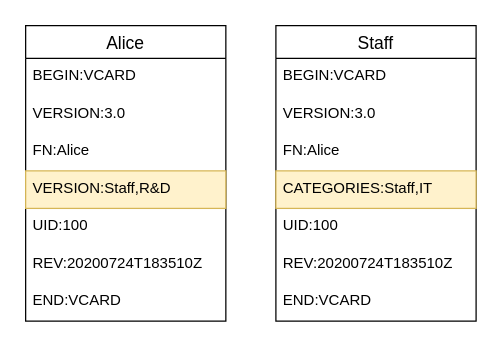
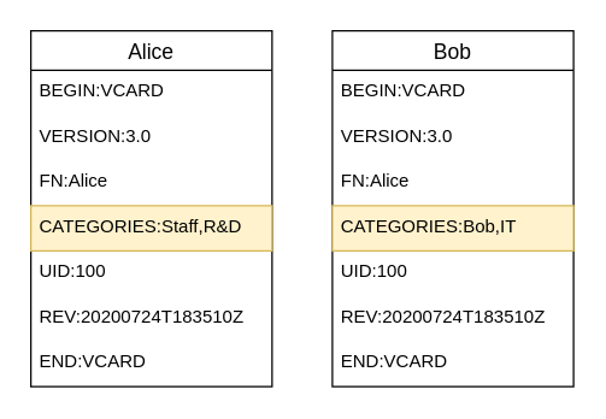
  <mxCell id="0" />
  <mxCell id="1" parent="0" />
  <mxCell id="2" value="Alice" style="swimlane;fontStyle=0;childLayout=stackLayout;horizontal=1;startSize=26;horizontalStack=0;resizeParent=1;resizeParentMax=0;resizeLast=0;collapsible=1;marginBottom=0;align=center;fontSize=14;" vertex="1" parent="1"><mxGeometry x="20" y="20" width="160" height="236" as="geometry" /></mxCell>
  <mxCell id="3" value="BEGIN:VCARD" style="text;strokeColor=none;fillColor=none;spacingLeft=4;spacingRight=4;overflow=hidden;rotatable=0;points=[[0,0.5],[1,0.5]];portConstraint=eastwest;fontSize=12;" vertex="1" parent="2"><mxGeometry y="26" width="160" height="30" as="geometry" /></mxCell>
  <mxCell id="4" value="VERSION:3.0" style="text;strokeColor=none;fillColor=none;spacingLeft=4;spacingRight=4;overflow=hidden;rotatable=0;points=[[0,0.5],[1,0.5]];portConstraint=eastwest;fontSize=12;" vertex="1" parent="2"><mxGeometry y="56" width="160" height="30" as="geometry" /></mxCell>
  <mxCell id="5" value="FN:Alice" style="text;strokeColor=none;fillColor=none;spacingLeft=4;spacingRight=4;overflow=hidden;rotatable=0;points=[[0,0.5],[1,0.5]];portConstraint=eastwest;fontSize=12;" vertex="1" parent="2"><mxGeometry y="86" width="160" height="30" as="geometry" /></mxCell>
- <mxCell id="6" value="VERSION:Staff,R&amp;D" style="text;strokeColor=#d6b656;fillColor=#fff2cc;spacingLeft=4;spacingRight=4;overflow=hidden;rotatable=0;points=[[0,0.5],[1,0.5]];portConstraint=eastwest;fontSize=12;" vertex="1" parent="2"><mxGeometry y="116" width="160" height="30" as="geometry" /></mxCell>
+ <mxCell id="6" value="CATEGORIES:Staff,R&amp;D" style="text;strokeColor=#d6b656;fillColor=#fff2cc;spacingLeft=4;spacingRight=4;overflow=hidden;rotatable=0;points=[[0,0.5],[1,0.5]];portConstraint=eastwest;fontSize=12;" vertex="1" parent="2"><mxGeometry y="116" width="160" height="30" as="geometry" /></mxCell>
  <mxCell id="7" value="UID:100" style="text;strokeColor=none;fillColor=none;spacingLeft=4;spacingRight=4;overflow=hidden;rotatable=0;points=[[0,0.5],[1,0.5]];portConstraint=eastwest;fontSize=12;" vertex="1" parent="2"><mxGeometry y="146" width="160" height="30" as="geometry" /></mxCell>
  <mxCell id="8" value="REV:20200724T183510Z" style="text;strokeColor=none;fillColor=none;spacingLeft=4;spacingRight=4;overflow=hidden;rotatable=0;points=[[0,0.5],[1,0.5]];portConstraint=eastwest;fontSize=12;" vertex="1" parent="2"><mxGeometry y="176" width="160" height="30" as="geometry" /></mxCell>
  <mxCell id="9" value="END:VCARD" style="text;strokeColor=none;fillColor=none;spacingLeft=4;spacingRight=4;overflow=hidden;rotatable=0;points=[[0,0.5],[1,0.5]];portConstraint=eastwest;fontSize=12;" vertex="1" parent="2"><mxGeometry y="206" width="160" height="30" as="geometry" /></mxCell>
- <mxCell id="10" value="Staff" style="swimlane;fontStyle=0;childLayout=stackLayout;horizontal=1;startSize=26;horizontalStack=0;resizeParent=1;resizeParentMax=0;resizeLast=0;collapsible=1;marginBottom=0;align=center;fontSize=14;" vertex="1" parent="1"><mxGeometry x="220" y="20" width="160" height="236" as="geometry" /></mxCell>
+ <mxCell id="10" value="Bob" style="swimlane;fontStyle=0;childLayout=stackLayout;horizontal=1;startSize=26;horizontalStack=0;resizeParent=1;resizeParentMax=0;resizeLast=0;collapsible=1;marginBottom=0;align=center;fontSize=14;" vertex="1" parent="1"><mxGeometry x="220" y="20" width="160" height="236" as="geometry" /></mxCell>
  <mxCell id="11" value="BEGIN:VCARD" style="text;strokeColor=none;fillColor=none;spacingLeft=4;spacingRight=4;overflow=hidden;rotatable=0;points=[[0,0.5],[1,0.5]];portConstraint=eastwest;fontSize=12;" vertex="1" parent="10"><mxGeometry y="26" width="160" height="30" as="geometry" /></mxCell>
  <mxCell id="12" value="VERSION:3.0" style="text;strokeColor=none;fillColor=none;spacingLeft=4;spacingRight=4;overflow=hidden;rotatable=0;points=[[0,0.5],[1,0.5]];portConstraint=eastwest;fontSize=12;" vertex="1" parent="10"><mxGeometry y="56" width="160" height="30" as="geometry" /></mxCell>
  <mxCell id="13" value="FN:Alice" style="text;strokeColor=none;fillColor=none;spacingLeft=4;spacingRight=4;overflow=hidden;rotatable=0;points=[[0,0.5],[1,0.5]];portConstraint=eastwest;fontSize=12;" vertex="1" parent="10"><mxGeometry y="86" width="160" height="30" as="geometry" /></mxCell>
- <mxCell id="14" value="CATEGORIES:Staff,IT" style="text;strokeColor=#d6b656;fillColor=#fff2cc;spacingLeft=4;spacingRight=4;overflow=hidden;rotatable=0;points=[[0,0.5],[1,0.5]];portConstraint=eastwest;fontSize=12;" vertex="1" parent="10"><mxGeometry y="116" width="160" height="30" as="geometry" /></mxCell>
+ <mxCell id="14" value="CATEGORIES:Bob,IT" style="text;strokeColor=#d6b656;fillColor=#fff2cc;spacingLeft=4;spacingRight=4;overflow=hidden;rotatable=0;points=[[0,0.5],[1,0.5]];portConstraint=eastwest;fontSize=12;" vertex="1" parent="10"><mxGeometry y="116" width="160" height="30" as="geometry" /></mxCell>
  <mxCell id="15" value="UID:100" style="text;strokeColor=none;fillColor=none;spacingLeft=4;spacingRight=4;overflow=hidden;rotatable=0;points=[[0,0.5],[1,0.5]];portConstraint=eastwest;fontSize=12;" vertex="1" parent="10"><mxGeometry y="146" width="160" height="30" as="geometry" /></mxCell>
  <mxCell id="16" value="REV:20200724T183510Z" style="text;strokeColor=none;fillColor=none;spacingLeft=4;spacingRight=4;overflow=hidden;rotatable=0;points=[[0,0.5],[1,0.5]];portConstraint=eastwest;fontSize=12;" vertex="1" parent="10"><mxGeometry y="176" width="160" height="30" as="geometry" /></mxCell>
  <mxCell id="17" value="END:VCARD" style="text;strokeColor=none;fillColor=none;spacingLeft=4;spacingRight=4;overflow=hidden;rotatable=0;points=[[0,0.5],[1,0.5]];portConstraint=eastwest;fontSize=12;" vertex="1" parent="10"><mxGeometry y="206" width="160" height="30" as="geometry" /></mxCell>
